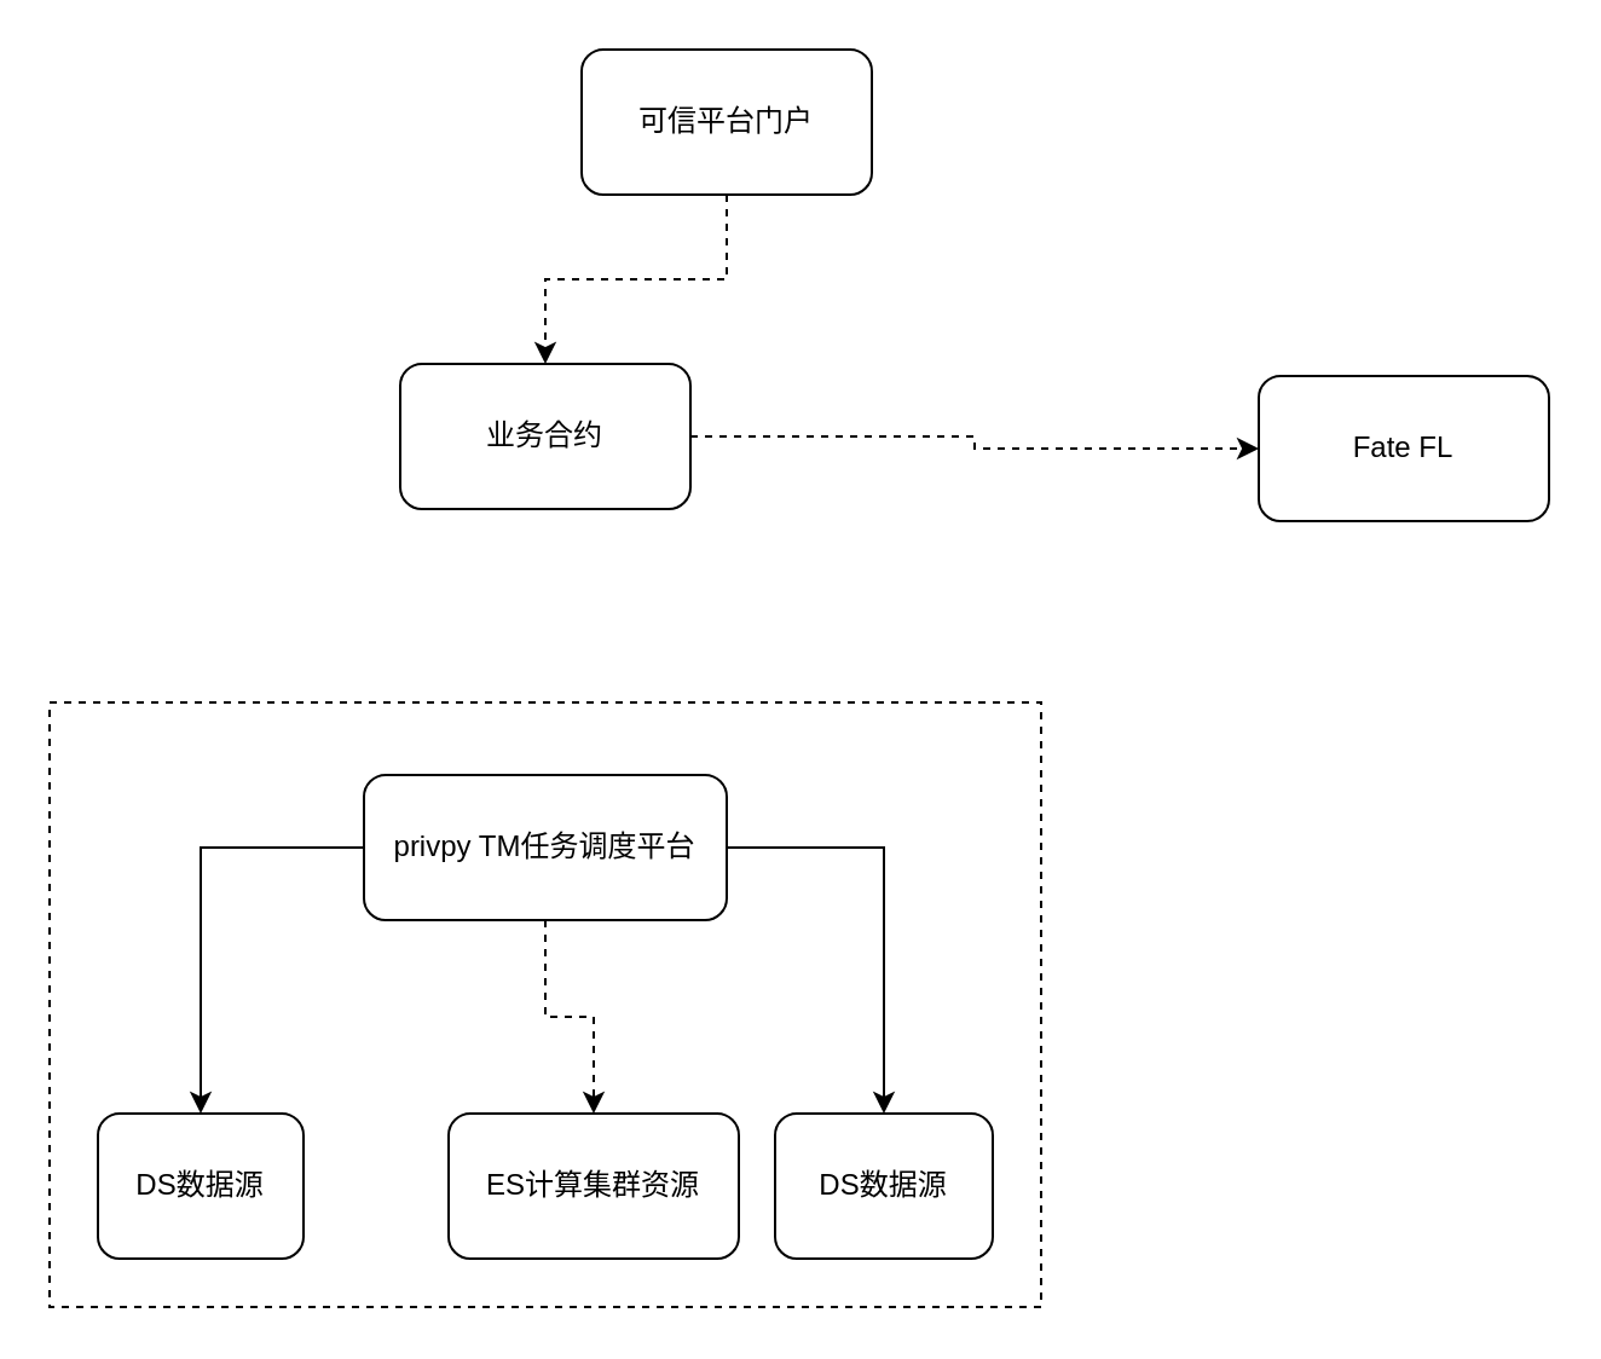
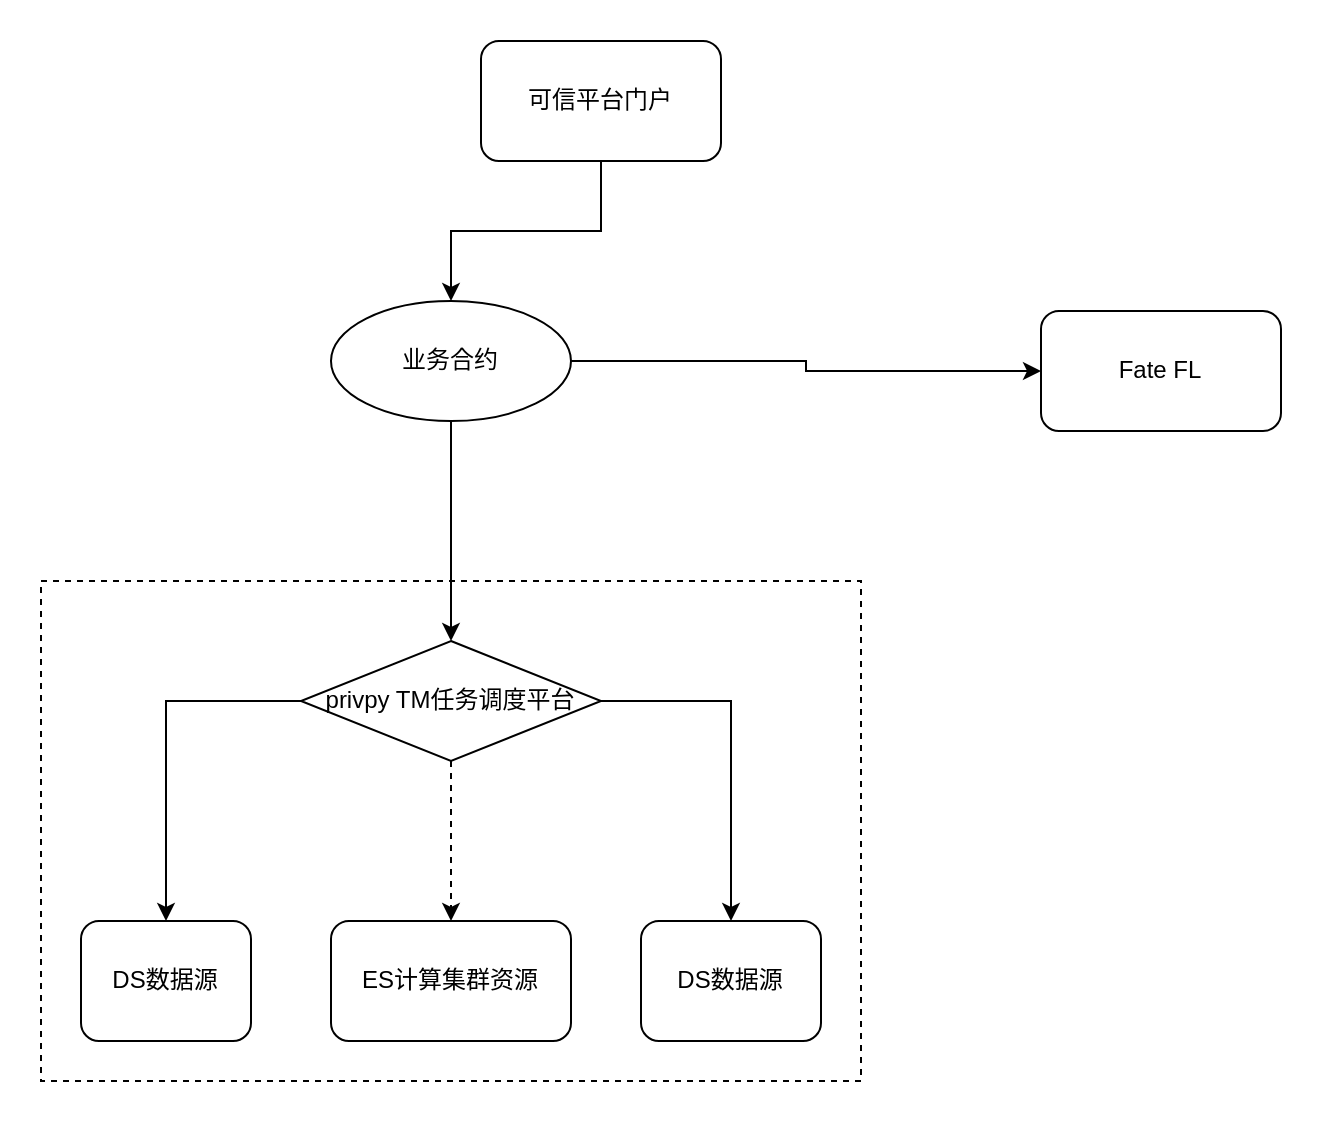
  <mxCell id="0" />
  <mxCell id="1" parent="0" />
  <mxCell id="2" value="" style="rounded=0;whiteSpace=wrap;html=1;dashed=1;" vertex="1" parent="1"><mxGeometry x="20" y="290" width="410" height="250" as="geometry" /></mxCell>
  <mxCell id="3" value="" style="edgeStyle=orthogonalEdgeStyle;rounded=0;orthogonalLoop=1;jettySize=auto;html=1;dashed=1;" edge="1" parent="1" source="6" target="7"><mxGeometry relative="1" as="geometry" /></mxCell>
  <mxCell id="4" value="" style="edgeStyle=orthogonalEdgeStyle;rounded=0;orthogonalLoop=1;jettySize=auto;html=1;" edge="1" parent="1" source="6" target="8"><mxGeometry relative="1" as="geometry" /></mxCell>
  <mxCell id="5" value="" style="edgeStyle=orthogonalEdgeStyle;rounded=0;orthogonalLoop=1;jettySize=auto;html=1;" edge="1" parent="1" source="6" target="14"><mxGeometry relative="1" as="geometry" /></mxCell>
- <mxCell id="6" value="privpy TM任务调度平台" style="rounded=1;whiteSpace=wrap;html=1;" vertex="1" parent="1"><mxGeometry x="150" y="320" width="150" height="60" as="geometry" /></mxCell>
- <mxCell id="7" value="ES计算集群资源" style="whiteSpace=wrap;html=1;rounded=1;" vertex="1" parent="1"><mxGeometry x="185" y="460" width="120" height="60" as="geometry" /></mxCell>
+ <mxCell id="6" value="privpy TM任务调度平台" style="rhombus;whiteSpace=wrap;html=1;" vertex="1" parent="1"><mxGeometry x="150" y="320" width="150" height="60" as="geometry" /></mxCell>
+ <mxCell id="7" value="ES计算集群资源" style="whiteSpace=wrap;html=1;rounded=1;" vertex="1" parent="1"><mxGeometry x="165" y="460" width="120" height="60" as="geometry" /></mxCell>
  <mxCell id="8" value="DS数据源" style="whiteSpace=wrap;html=1;rounded=1;" vertex="1" parent="1"><mxGeometry x="320" y="460" width="90" height="60" as="geometry" /></mxCell>
- <mxCell id="10" value="" style="edgeStyle=orthogonalEdgeStyle;rounded=0;orthogonalLoop=1;jettySize=auto;html=1;dashed=1;" edge="1" parent="1" source="11" target="15"><mxGeometry relative="1" as="geometry" /></mxCell>
- <mxCell id="11" value="业务合约" style="rounded=1;whiteSpace=wrap;html=1;" vertex="1" parent="1"><mxGeometry x="165" y="150" width="120" height="60" as="geometry" /></mxCell>
- <mxCell id="12" value="" style="edgeStyle=orthogonalEdgeStyle;rounded=0;orthogonalLoop=1;jettySize=auto;html=1;dashed=1;" edge="1" parent="1" source="13" target="11"><mxGeometry relative="1" as="geometry" /></mxCell>
+ <mxCell id="9" value="" style="edgeStyle=orthogonalEdgeStyle;rounded=0;orthogonalLoop=1;jettySize=auto;html=1;" edge="1" parent="1" source="11" target="6"><mxGeometry relative="1" as="geometry" /></mxCell>
+ <mxCell id="10" value="" style="edgeStyle=orthogonalEdgeStyle;rounded=0;orthogonalLoop=1;jettySize=auto;html=1;" edge="1" parent="1" source="11" target="15"><mxGeometry relative="1" as="geometry" /></mxCell>
+ <mxCell id="11" value="业务合约" style="ellipse;whiteSpace=wrap;html=1;" vertex="1" parent="1"><mxGeometry x="165" y="150" width="120" height="60" as="geometry" /></mxCell>
+ <mxCell id="12" value="" style="edgeStyle=orthogonalEdgeStyle;rounded=0;orthogonalLoop=1;jettySize=auto;html=1;" edge="1" parent="1" source="13" target="11"><mxGeometry relative="1" as="geometry" /></mxCell>
  <mxCell id="13" value="可信平台门户" style="rounded=1;whiteSpace=wrap;html=1;" vertex="1" parent="1"><mxGeometry x="240" y="20" width="120" height="60" as="geometry" /></mxCell>
  <mxCell id="14" value="DS数据源" style="whiteSpace=wrap;html=1;rounded=1;" vertex="1" parent="1"><mxGeometry x="40" y="460" width="85" height="60" as="geometry" /></mxCell>
  <mxCell id="15" value="Fate FL" style="whiteSpace=wrap;html=1;rounded=1;" vertex="1" parent="1"><mxGeometry x="520" y="155" width="120" height="60" as="geometry" /></mxCell>
